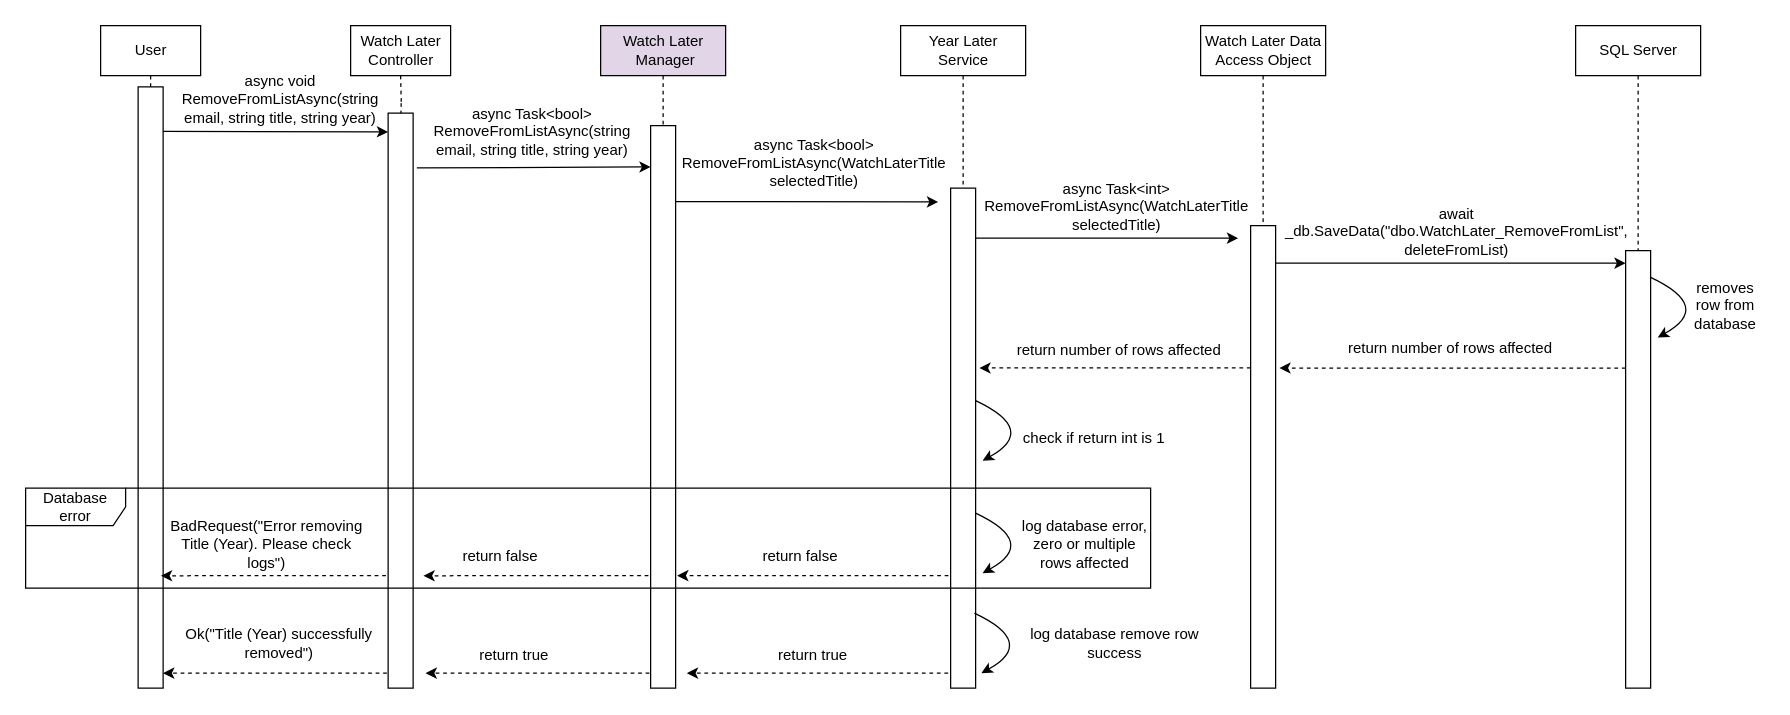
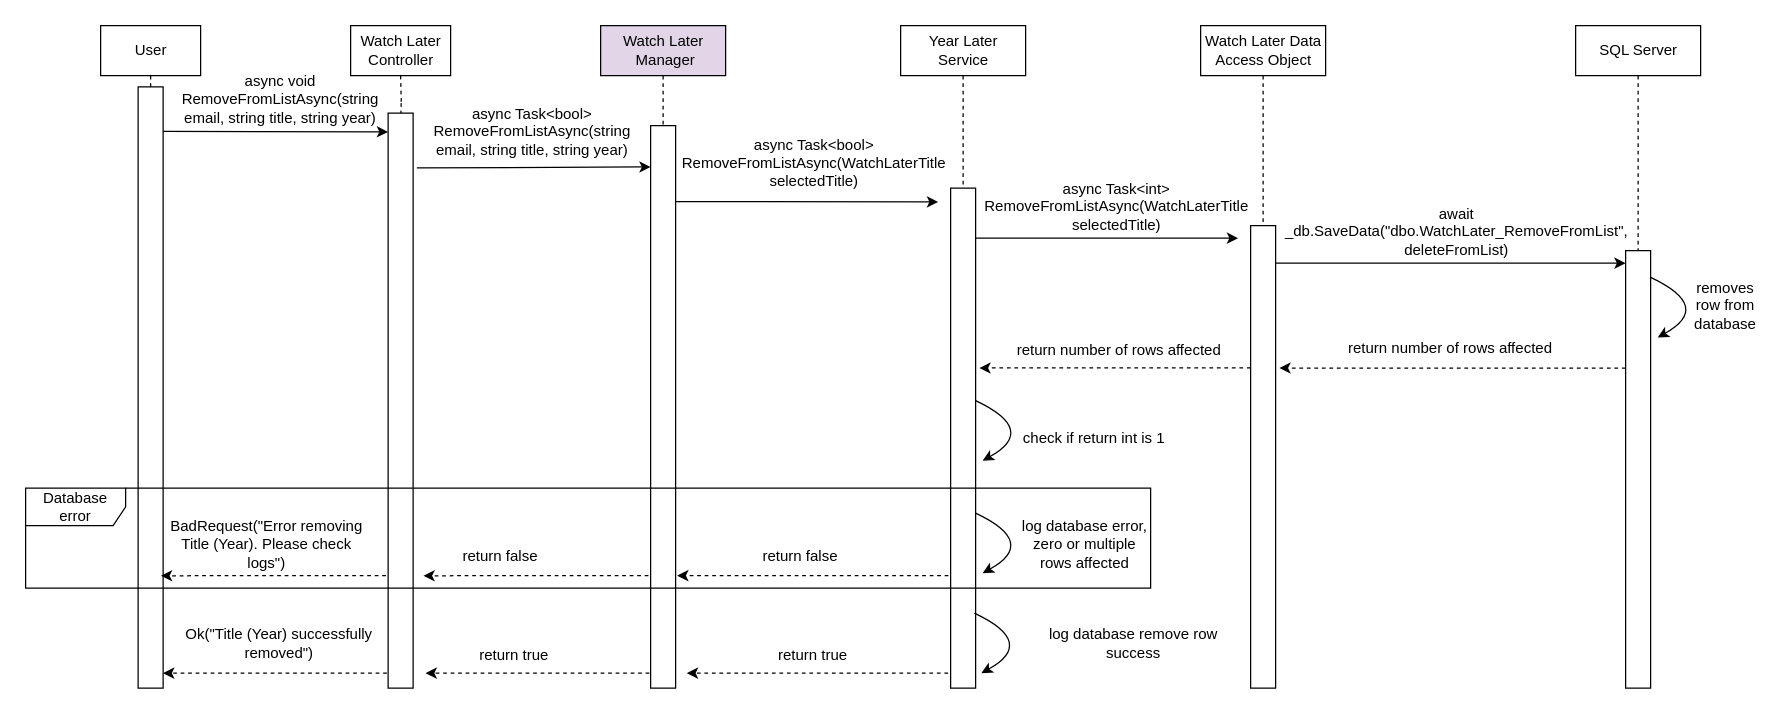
  <mxCell id="0" />
  <mxCell id="1" parent="0" />
  <mxCell id="2" style="edgeStyle=orthogonalEdgeStyle;rounded=0;orthogonalLoop=1;jettySize=auto;html=1;exitX=0.5;exitY=1;exitDx=0;exitDy=0;entryX=0.5;entryY=0;entryDx=0;entryDy=0;endArrow=none;endFill=0;dashed=1;" parent="1" edge="1"><mxGeometry relative="1" as="geometry"><mxPoint x="320" y="60" as="sourcePoint" /><mxPoint x="320" y="100" as="targetPoint" /></mxGeometry></mxCell>
  <mxCell id="3" value="&lt;div&gt;Watch Later&lt;br&gt;&lt;/div&gt;&lt;div&gt;Controller&lt;/div&gt;" style="html=1;" parent="1" vertex="1"><mxGeometry x="280" y="20" width="80" height="40" as="geometry" /></mxCell>
  <mxCell id="4" style="edgeStyle=orthogonalEdgeStyle;rounded=0;orthogonalLoop=1;jettySize=auto;html=1;exitX=0.5;exitY=1;exitDx=0;exitDy=0;entryX=0.5;entryY=0;entryDx=0;entryDy=0;dashed=1;endArrow=none;endFill=0;" parent="1" source="5" target="7" edge="1"><mxGeometry relative="1" as="geometry" /></mxCell>
  <mxCell id="5" value="&lt;div&gt;Watch Later&lt;/div&gt;&lt;div&gt;&amp;nbsp;Manager&lt;/div&gt;" style="html=1;fillColor=#e1d5e7;" parent="1" vertex="1"><mxGeometry x="480" y="20" width="100" height="40" as="geometry" /></mxCell>
  <mxCell id="6" value="" style="rounded=0;whiteSpace=wrap;html=1;" parent="1" vertex="1"><mxGeometry x="310" y="90" width="20" height="460" as="geometry" /></mxCell>
  <mxCell id="7" value="" style="rounded=0;whiteSpace=wrap;html=1;" parent="1" vertex="1"><mxGeometry x="520" y="100" width="20" height="450" as="geometry" /></mxCell>
  <mxCell id="8" value="async Task&amp;lt;bool&amp;gt; RemoveFromListAsync(string email, string title, string year)" style="text;html=1;strokeColor=none;fillColor=none;align=center;verticalAlign=middle;whiteSpace=wrap;rounded=0;" parent="1" vertex="1"><mxGeometry x="349.5" y="90" width="151" height="30" as="geometry" /></mxCell>
  <mxCell id="9" style="edgeStyle=orthogonalEdgeStyle;rounded=0;orthogonalLoop=1;jettySize=auto;html=1;exitX=0.5;exitY=1;exitDx=0;exitDy=0;entryX=0.5;entryY=0;entryDx=0;entryDy=0;dashed=1;endArrow=none;endFill=0;" parent="1" source="10" target="13" edge="1"><mxGeometry relative="1" as="geometry" /></mxCell>
  <mxCell id="10" value="&lt;div&gt;Year Later&lt;br&gt;&lt;/div&gt;&lt;div&gt;Service&lt;br&gt;&lt;/div&gt;" style="html=1;" parent="1" vertex="1"><mxGeometry x="720" y="20" width="100" height="40" as="geometry" /></mxCell>
  <mxCell id="11" value="" style="endArrow=classic;html=1;rounded=0;exitX=1.2;exitY=0.022;exitDx=0;exitDy=0;exitPerimeter=0;entryX=0.05;entryY=0.163;entryDx=0;entryDy=0;entryPerimeter=0;" parent="1" edge="1"><mxGeometry width="50" height="50" relative="1" as="geometry"><mxPoint x="333" y="133.86" as="sourcePoint" /><mxPoint x="520" y="133.04" as="targetPoint" /></mxGeometry></mxCell>
  <mxCell id="12" value="async void RemoveFromListAsync(string email, string title, string year)" style="text;html=1;strokeColor=none;fillColor=none;align=center;verticalAlign=middle;whiteSpace=wrap;rounded=0;" parent="1" vertex="1"><mxGeometry x="144" y="69" width="160" height="20" as="geometry" /></mxCell>
  <mxCell id="13" value="" style="rounded=0;whiteSpace=wrap;html=1;" parent="1" vertex="1"><mxGeometry x="760" y="150" width="20" height="400" as="geometry" /></mxCell>
  <mxCell id="14" style="edgeStyle=orthogonalEdgeStyle;rounded=0;orthogonalLoop=1;jettySize=auto;html=1;exitX=0.5;exitY=1;exitDx=0;exitDy=0;dashed=1;endArrow=none;endFill=0;entryX=0.5;entryY=0;entryDx=0;entryDy=0;" parent="1" source="15" target="17" edge="1"><mxGeometry relative="1" as="geometry"><mxPoint x="1010" y="490" as="targetPoint" /></mxGeometry></mxCell>
  <mxCell id="15" value="&lt;div&gt;Watch Later Data &lt;br&gt;&lt;/div&gt;&lt;div&gt;Access Object&lt;/div&gt;" style="html=1;" parent="1" vertex="1"><mxGeometry x="960" y="20" width="100" height="40" as="geometry" /></mxCell>
  <mxCell id="16" value="" style="endArrow=classic;html=1;rounded=0;exitX=1.1;exitY=0.05;exitDx=0;exitDy=0;exitPerimeter=0;" parent="1" edge="1"><mxGeometry width="50" height="50" relative="1" as="geometry"><mxPoint x="780" y="189.92" as="sourcePoint" /><mxPoint x="990" y="190" as="targetPoint" /></mxGeometry></mxCell>
  <mxCell id="17" value="" style="rounded=0;whiteSpace=wrap;html=1;" parent="1" vertex="1"><mxGeometry x="1000" y="180" width="20" height="370" as="geometry" /></mxCell>
  <mxCell id="18" style="edgeStyle=orthogonalEdgeStyle;rounded=0;orthogonalLoop=1;jettySize=auto;html=1;exitX=0.5;exitY=1;exitDx=0;exitDy=0;dashed=1;endArrow=none;endFill=0;entryX=0.5;entryY=0;entryDx=0;entryDy=0;" parent="1" source="19" target="20" edge="1"><mxGeometry relative="1" as="geometry"><mxPoint x="1350" y="600" as="targetPoint" /></mxGeometry></mxCell>
  <mxCell id="19" value="SQL Server" style="html=1;" parent="1" vertex="1"><mxGeometry x="1260" y="20" width="100" height="40" as="geometry" /></mxCell>
  <mxCell id="20" value="" style="rounded=0;whiteSpace=wrap;html=1;" parent="1" vertex="1"><mxGeometry x="1300" y="200" width="20" height="350" as="geometry" /></mxCell>
  <mxCell id="21" value="" style="endArrow=classic;html=1;rounded=0;dashed=1;entryX=1.05;entryY=0.889;entryDx=0;entryDy=0;entryPerimeter=0;" parent="1" edge="1"><mxGeometry width="50" height="50" relative="1" as="geometry"><mxPoint x="1300" y="294" as="sourcePoint" /><mxPoint x="1023" y="293.9" as="targetPoint" /></mxGeometry></mxCell>
  <mxCell id="22" style="edgeStyle=orthogonalEdgeStyle;rounded=0;orthogonalLoop=1;jettySize=auto;html=1;exitX=0.5;exitY=1;exitDx=0;exitDy=0;dashed=1;endArrow=none;endFill=0;entryX=0.5;entryY=0;entryDx=0;entryDy=0;" parent="1" source="23" target="24" edge="1"><mxGeometry relative="1" as="geometry"><mxPoint x="120" y="90" as="targetPoint" /></mxGeometry></mxCell>
  <mxCell id="23" value="User" style="html=1;" parent="1" vertex="1"><mxGeometry x="80" y="20" width="80" height="40" as="geometry" /></mxCell>
  <mxCell id="24" value="" style="rounded=0;whiteSpace=wrap;html=1;" parent="1" vertex="1"><mxGeometry x="110" y="69" width="20" height="481" as="geometry" /></mxCell>
  <mxCell id="25" value="" style="endArrow=classic;html=1;rounded=0;" parent="1" edge="1"><mxGeometry width="50" height="50" relative="1" as="geometry"><mxPoint x="130" y="104.5" as="sourcePoint" /><mxPoint x="310" y="105" as="targetPoint" /></mxGeometry></mxCell>
  <mxCell id="26" value="async Task&amp;lt;bool&amp;gt; RemoveFromListAsync(WatchLaterTitle selectedTitle)" style="text;html=1;strokeColor=none;fillColor=none;align=center;verticalAlign=middle;whiteSpace=wrap;rounded=0;" parent="1" vertex="1"><mxGeometry x="541.75" y="120" width="218.25" height="20" as="geometry" /></mxCell>
  <mxCell id="27" value="" style="endArrow=classic;html=1;rounded=0;exitX=1.2;exitY=0.022;exitDx=0;exitDy=0;exitPerimeter=0;" parent="1" edge="1"><mxGeometry width="50" height="50" relative="1" as="geometry"><mxPoint x="540" y="160.82" as="sourcePoint" /><mxPoint x="750" y="161" as="targetPoint" /></mxGeometry></mxCell>
  <mxCell id="28" value="" style="endArrow=classic;html=1;rounded=0;exitX=1.1;exitY=0.05;exitDx=0;exitDy=0;exitPerimeter=0;" parent="1" edge="1"><mxGeometry width="50" height="50" relative="1" as="geometry"><mxPoint x="1020" y="209.92" as="sourcePoint" /><mxPoint x="1300" y="210" as="targetPoint" /></mxGeometry></mxCell>
  <mxCell id="29" value="await _db.SaveData(&quot;dbo.WatchLater_RemoveFromList&quot;, deleteFromList)" style="text;html=1;strokeColor=none;fillColor=none;align=center;verticalAlign=middle;whiteSpace=wrap;rounded=0;" parent="1" vertex="1"><mxGeometry x="1060" y="170" width="210" height="30" as="geometry" /></mxCell>
  <mxCell id="30" value="" style="endArrow=classic;html=1;rounded=0;exitX=-0.1;exitY=0.913;exitDx=0;exitDy=0;dashed=1;exitPerimeter=0;entryX=1.05;entryY=0.889;entryDx=0;entryDy=0;entryPerimeter=0;" parent="1" edge="1"><mxGeometry width="50" height="50" relative="1" as="geometry"><mxPoint x="1000" y="293.89" as="sourcePoint" /><mxPoint x="783" y="293.9" as="targetPoint" /></mxGeometry></mxCell>
  <mxCell id="31" value="" style="endArrow=classic;html=1;rounded=0;exitX=-0.1;exitY=0.913;exitDx=0;exitDy=0;dashed=1;exitPerimeter=0;entryX=1.05;entryY=0.889;entryDx=0;entryDy=0;entryPerimeter=0;" parent="1" edge="1"><mxGeometry width="50" height="50" relative="1" as="geometry"><mxPoint x="758.25" y="460" as="sourcePoint" /><mxPoint x="541.25" y="460.01" as="targetPoint" /></mxGeometry></mxCell>
  <mxCell id="32" value="return false" style="text;html=1;strokeColor=none;fillColor=none;align=center;verticalAlign=middle;whiteSpace=wrap;rounded=0;" parent="1" vertex="1"><mxGeometry x="605.25" y="430" width="70" height="30" as="geometry" /></mxCell>
  <mxCell id="33" value="" style="endArrow=classic;html=1;rounded=0;exitX=-0.1;exitY=0.913;exitDx=0;exitDy=0;dashed=1;exitPerimeter=0;" parent="1" edge="1"><mxGeometry width="50" height="50" relative="1" as="geometry"><mxPoint x="518.25" y="460" as="sourcePoint" /><mxPoint x="338.25" y="460.11" as="targetPoint" /></mxGeometry></mxCell>
  <mxCell id="34" value="return false" style="text;html=1;strokeColor=none;fillColor=none;align=center;verticalAlign=middle;whiteSpace=wrap;rounded=0;" parent="1" vertex="1"><mxGeometry x="365.25" y="430" width="70" height="30" as="geometry" /></mxCell>
  <mxCell id="35" value="" style="endArrow=classic;html=1;rounded=0;exitX=-0.1;exitY=0.913;exitDx=0;exitDy=0;dashed=1;exitPerimeter=0;" parent="1" edge="1"><mxGeometry width="50" height="50" relative="1" as="geometry"><mxPoint x="308.25" y="460" as="sourcePoint" /><mxPoint x="128.25" y="460.11" as="targetPoint" /></mxGeometry></mxCell>
  <mxCell id="36" value="BadRequest(&quot;Error removing Title (Year). Please check logs&quot;)" style="text;html=1;strokeColor=none;fillColor=none;align=center;verticalAlign=middle;whiteSpace=wrap;rounded=0;" parent="1" vertex="1"><mxGeometry x="133.25" y="425.56" width="160" height="18.89" as="geometry" /></mxCell>
  <mxCell id="37" value="removes row from database" style="text;html=1;strokeColor=none;fillColor=none;align=center;verticalAlign=middle;whiteSpace=wrap;rounded=0;" parent="1" vertex="1"><mxGeometry x="1350" y="219.44" width="60" height="50" as="geometry" /></mxCell>
  <mxCell id="38" value="" style="curved=1;endArrow=classic;html=1;rounded=0;exitX=1;exitY=0.057;exitDx=0;exitDy=0;exitPerimeter=0;entryX=1.283;entryY=0.132;entryDx=0;entryDy=0;entryPerimeter=0;" parent="1" edge="1"><mxGeometry width="50" height="50" relative="1" as="geometry"><mxPoint x="1320" y="221.44" as="sourcePoint" /><mxPoint x="1325.66" y="269.44" as="targetPoint" /><Array as="points"><mxPoint x="1370" y="244.96" /></Array></mxGeometry></mxCell>
  <mxCell id="39" value="log database error, zero or multiple rows affected" style="text;html=1;strokeColor=none;fillColor=none;align=center;verticalAlign=middle;whiteSpace=wrap;rounded=0;" parent="1" vertex="1"><mxGeometry x="815" y="410" width="105" height="50" as="geometry" /></mxCell>
  <mxCell id="40" value="" style="endArrow=classic;html=1;rounded=0;exitX=-0.1;exitY=0.913;exitDx=0;exitDy=0;dashed=1;exitPerimeter=0;" parent="1" edge="1"><mxGeometry width="50" height="50" relative="1" as="geometry"><mxPoint x="758" y="538" as="sourcePoint" /><mxPoint x="549" y="538" as="targetPoint" /></mxGeometry></mxCell>
  <mxCell id="41" value="return true" style="text;html=1;strokeColor=none;fillColor=none;align=center;verticalAlign=middle;whiteSpace=wrap;rounded=0;" parent="1" vertex="1"><mxGeometry x="614.88" y="509" width="70" height="30" as="geometry" /></mxCell>
  <mxCell id="42" value="" style="curved=1;endArrow=classic;html=1;rounded=0;exitX=1;exitY=0.057;exitDx=0;exitDy=0;exitPerimeter=0;entryX=1.283;entryY=0.132;entryDx=0;entryDy=0;entryPerimeter=0;" edge="1" parent="1"><mxGeometry width="50" height="50" relative="1" as="geometry"><mxPoint x="780" y="320" as="sourcePoint" /><mxPoint x="785.66" y="368" as="targetPoint" /><Array as="points"><mxPoint x="830" y="343.52" /></Array></mxGeometry></mxCell>
  <mxCell id="43" value="check if return int is 1" style="text;html=1;strokeColor=none;fillColor=none;align=center;verticalAlign=middle;whiteSpace=wrap;rounded=0;" vertex="1" parent="1"><mxGeometry x="810" y="340" width="130" height="20" as="geometry" /></mxCell>
  <mxCell id="44" value="" style="curved=1;endArrow=classic;html=1;rounded=0;exitX=1;exitY=0.057;exitDx=0;exitDy=0;exitPerimeter=0;entryX=1.283;entryY=0.132;entryDx=0;entryDy=0;entryPerimeter=0;" edge="1" parent="1"><mxGeometry width="50" height="50" relative="1" as="geometry"><mxPoint x="780" y="410" as="sourcePoint" /><mxPoint x="785.66" y="458" as="targetPoint" /><Array as="points"><mxPoint x="830" y="433.52" /></Array></mxGeometry></mxCell>
  <mxCell id="45" value="Database error" style="shape=umlFrame;whiteSpace=wrap;html=1;fillColor=none;width=80;height=30;" vertex="1" parent="1"><mxGeometry x="20" y="390" width="900" height="80" as="geometry" /></mxCell>
- <mxCell id="46" value="log database remove row success" style="text;html=1;strokeColor=none;fillColor=none;align=center;verticalAlign=middle;whiteSpace=wrap;rounded=0;" vertex="1" parent="1"><mxGeometry x="814" y="504" width="155" height="20" as="geometry" /></mxCell>
+ <mxCell id="46" value="log database remove row success" style="text;html=1;strokeColor=none;fillColor=none;align=center;verticalAlign=middle;whiteSpace=wrap;rounded=0;" vertex="1" parent="1"><mxGeometry x="829" y="504" width="155" height="20" as="geometry" /></mxCell>
  <mxCell id="47" value="" style="curved=1;endArrow=classic;html=1;rounded=0;exitX=1;exitY=0.057;exitDx=0;exitDy=0;exitPerimeter=0;entryX=1.283;entryY=0.132;entryDx=0;entryDy=0;entryPerimeter=0;" edge="1" parent="1"><mxGeometry width="50" height="50" relative="1" as="geometry"><mxPoint x="779" y="490" as="sourcePoint" /><mxPoint x="784.66" y="538" as="targetPoint" /><Array as="points"><mxPoint x="829" y="513.52" /></Array></mxGeometry></mxCell>
  <mxCell id="48" value="" style="endArrow=classic;html=1;rounded=0;exitX=-0.1;exitY=0.913;exitDx=0;exitDy=0;dashed=1;exitPerimeter=0;" edge="1" parent="1"><mxGeometry width="50" height="50" relative="1" as="geometry"><mxPoint x="519" y="538" as="sourcePoint" /><mxPoint x="340" y="538" as="targetPoint" /></mxGeometry></mxCell>
  <mxCell id="49" value="return true" style="text;html=1;strokeColor=none;fillColor=none;align=center;verticalAlign=middle;whiteSpace=wrap;rounded=0;" vertex="1" parent="1"><mxGeometry x="375.88" y="509" width="70" height="30" as="geometry" /></mxCell>
  <mxCell id="50" value="" style="endArrow=classic;html=1;rounded=0;exitX=-0.1;exitY=0.913;exitDx=0;exitDy=0;dashed=1;exitPerimeter=0;" edge="1" parent="1"><mxGeometry width="50" height="50" relative="1" as="geometry"><mxPoint x="309" y="538" as="sourcePoint" /><mxPoint x="130" y="538" as="targetPoint" /></mxGeometry></mxCell>
  <mxCell id="51" value="Ok(&quot;Title (Year) successfully removed&quot;)" style="text;html=1;strokeColor=none;fillColor=none;align=center;verticalAlign=middle;whiteSpace=wrap;rounded=0;" vertex="1" parent="1"><mxGeometry x="143" y="499" width="160" height="30" as="geometry" /></mxCell>
  <mxCell id="52" value="async Task&amp;lt;int&amp;gt; RemoveFromListAsync(WatchLaterTitle selectedTitle)" style="text;html=1;strokeColor=none;fillColor=none;align=center;verticalAlign=middle;whiteSpace=wrap;rounded=0;" vertex="1" parent="1"><mxGeometry x="812.5" y="150" width="160" height="30" as="geometry" /></mxCell>
  <mxCell id="53" value="return number of rows affected" style="text;html=1;strokeColor=none;fillColor=none;align=center;verticalAlign=middle;whiteSpace=wrap;rounded=0;" vertex="1" parent="1"><mxGeometry x="1070" y="268.33" width="180" height="20" as="geometry" /></mxCell>
  <mxCell id="54" value="return number of rows affected" style="text;html=1;strokeColor=none;fillColor=none;align=center;verticalAlign=middle;whiteSpace=wrap;rounded=0;" vertex="1" parent="1"><mxGeometry x="805" y="270" width="180" height="20" as="geometry" /></mxCell>
